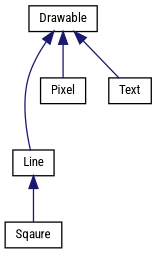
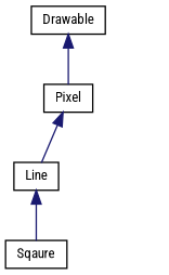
  digraph {
    fontname="Roboto Condensed"
    rankdir=TB
    node [color=black fillcolor=white fontname="Roboto Condensed" fontsize=10 shape=record style=filled]
    edge [color=midnightblue dir=back fontname="Roboto Condensed" fontsize=10 labelfontname=Helvetica labelfontsize=10 style=solid]
    n1 [height=0.2 label=Drawable width=0.4]
    n2 [height=0.2 label=Line width=0.4]
    n3 [height=0.2 label=Pixel width=0.4]
-   n4 [height=0.2 label=Text width=0.4]
    n5 [height=0.2 label=Sqaure width=0.4]
-   n1 -> n2
+   n3 -> n2
    n1 -> n3
-   n1 -> n4
    n2 -> n5
  }
